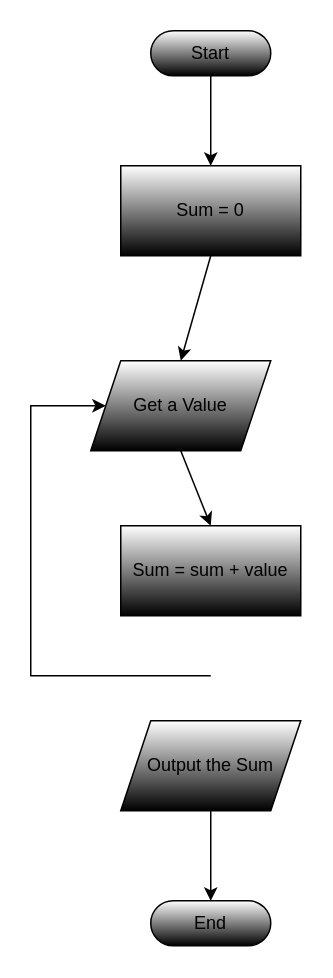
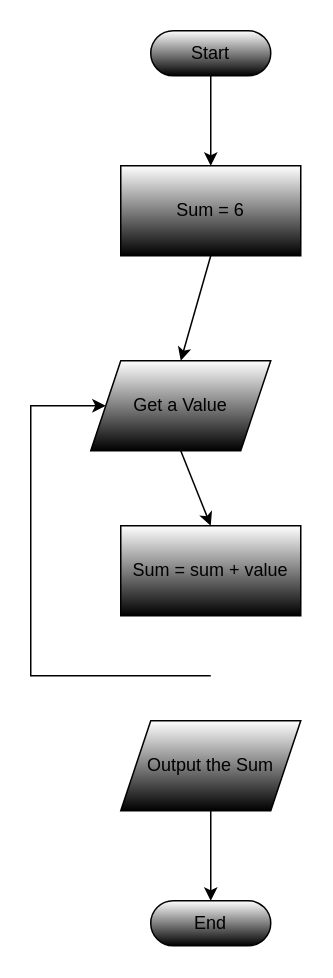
  <mxCell id="0" />
  <mxCell id="1" parent="0" />
- <mxCell id="2" value="Sum = 0" style="rounded=0;whiteSpace=wrap;html=1;gradientColor=default;" vertex="1" parent="1"><mxGeometry x="80" y="110" width="120" height="60" as="geometry" /></mxCell>
+ <mxCell id="2" value="Sum = 6" style="rounded=0;whiteSpace=wrap;html=1;gradientColor=default;" vertex="1" parent="1"><mxGeometry x="80" y="110" width="120" height="60" as="geometry" /></mxCell>
  <mxCell id="3" value="" style="endArrow=classic;html=1;rounded=0;exitX=0.5;exitY=1;exitDx=0;exitDy=0;entryX=0.5;entryY=0;entryDx=0;entryDy=0;" edge="1" parent="1" target="2"><mxGeometry width="50" height="50" relative="1" as="geometry"><mxPoint x="140" y="50" as="sourcePoint" /><mxPoint x="170" y="170" as="targetPoint" /></mxGeometry></mxCell>
  <mxCell id="4" value="Get a Value" style="shape=parallelogram;perimeter=parallelogramPerimeter;whiteSpace=wrap;html=1;fixedSize=1;gradientColor=default;" vertex="1" parent="1"><mxGeometry x="60" y="240" width="120" height="60" as="geometry" /></mxCell>
  <mxCell id="5" value="" style="endArrow=classic;html=1;rounded=0;exitX=0.5;exitY=1;exitDx=0;exitDy=0;entryX=0.5;entryY=0;entryDx=0;entryDy=0;" edge="1" parent="1" source="2" target="4"><mxGeometry width="50" height="50" relative="1" as="geometry"><mxPoint x="120" y="220" as="sourcePoint" /><mxPoint x="170" y="170" as="targetPoint" /></mxGeometry></mxCell>
  <mxCell id="6" value="Sum = sum + value" style="rounded=0;whiteSpace=wrap;html=1;gradientColor=default;" vertex="1" parent="1"><mxGeometry x="80" y="350" width="120" height="60" as="geometry" /></mxCell>
  <mxCell id="7" value="" style="endArrow=classic;html=1;rounded=0;exitX=0.5;exitY=1;exitDx=0;exitDy=0;entryX=0.5;entryY=0;entryDx=0;entryDy=0;" edge="1" parent="1" source="4" target="6"><mxGeometry width="50" height="50" relative="1" as="geometry"><mxPoint x="120" y="420" as="sourcePoint" /><mxPoint x="170" y="370" as="targetPoint" /></mxGeometry></mxCell>
  <mxCell id="8" value="Start" style="html=1;dashed=0;whiteSpace=wrap;shape=mxgraph.dfd.start;gradientColor=default;" vertex="1" parent="1"><mxGeometry x="100" y="20" width="80" height="30" as="geometry" /></mxCell>
  <mxCell id="9" value="End" style="html=1;dashed=0;whiteSpace=wrap;shape=mxgraph.dfd.start;gradientColor=default;" vertex="1" parent="1"><mxGeometry x="100" y="600" width="80" height="30" as="geometry" /></mxCell>
  <mxCell id="10" value="Output the Sum" style="shape=parallelogram;perimeter=parallelogramPerimeter;whiteSpace=wrap;html=1;fixedSize=1;gradientColor=default;" vertex="1" parent="1"><mxGeometry x="80" y="480" width="120" height="60" as="geometry" /></mxCell>
  <mxCell id="11" value="" style="endArrow=classic;html=1;rounded=0;exitX=0.5;exitY=1;exitDx=0;exitDy=0;entryX=0.5;entryY=0.5;entryDx=0;entryDy=-15;entryPerimeter=0;" edge="1" parent="1" source="10" target="9"><mxGeometry width="50" height="50" relative="1" as="geometry"><mxPoint x="120" y="520" as="sourcePoint" /><mxPoint x="170" y="470" as="targetPoint" /></mxGeometry></mxCell>
  <mxCell id="12" value="" style="endArrow=classic;html=1;rounded=0;entryX=0;entryY=0.5;entryDx=0;entryDy=0;" edge="1" parent="1" target="4"><mxGeometry width="50" height="50" relative="1" as="geometry"><mxPoint x="140" y="450" as="sourcePoint" /><mxPoint x="170" y="420" as="targetPoint" /><Array as="points"><mxPoint x="20" y="450" /><mxPoint x="20" y="270" /></Array></mxGeometry></mxCell>
